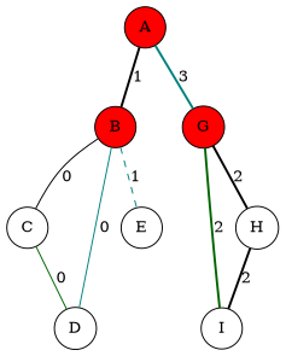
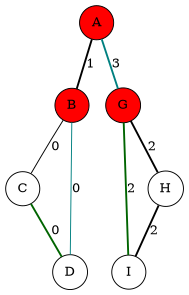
  graph {
    node [shape=circle]
    edge [color=black style=bold]
    B [fillcolor=red style=filled]
    C
    D
-   E
    G [fillcolor=red style=filled]
    I
    H
    A [fillcolor=red style=filled]
    B -- C [label=0 style=solid]
    B -- D [color=teal label=0 style=solid]
-   B -- E [color=teal label=1 style=dashed]
-   C -- D [color=darkgreen label=0 style=solid]
+   C -- D [color=darkgreen label=0]
    G -- I [color=darkgreen label=2]
    G -- H [label=2]
    H -- I [label=2]
    A -- B [label=1]
    A -- G [color=teal label=3]
  }
